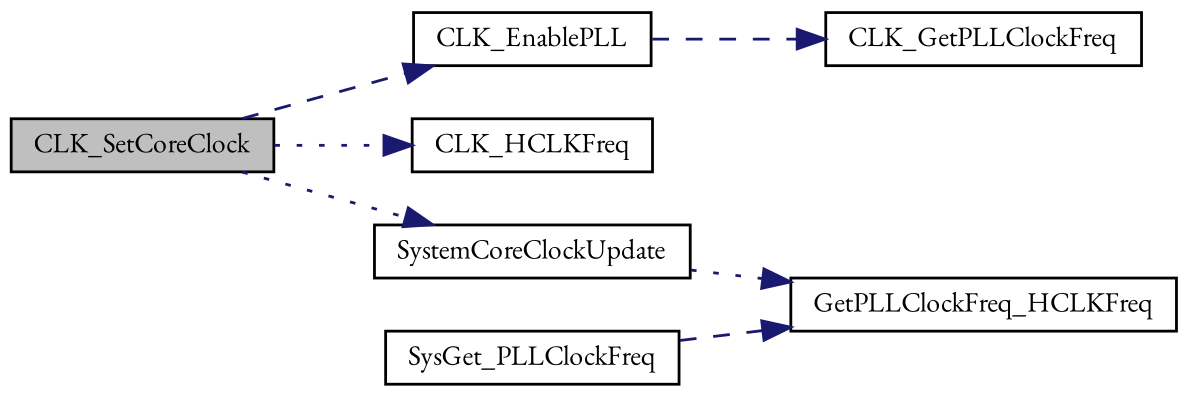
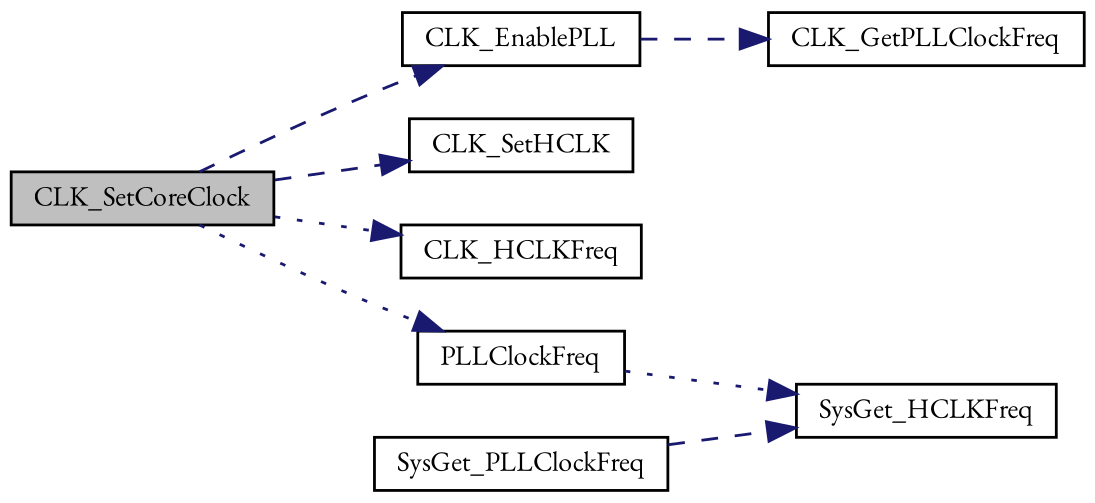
  digraph {
    fontname="EB Garamond"
    rankdir=LR
    node [color=black fillcolor=white fontname="EB Garamond" fontsize=10 shape=record style=filled]
    edge [color=midnightblue fontname="EB Garamond" fontsize=10 labelfontname=Helvetica labelfontsize=10 style=dashed]
    n1 [fillcolor=grey75 fontcolor=black height=0.2 label=CLK_SetCoreClock width=0.4]
    n2 [height=0.2 label=CLK_EnablePLL width=0.4]
+   n3 [height=0.2 label=CLK_SetHCLK width=0.4]
    n4 [height=0.2 label=CLK_HCLKFreq width=0.4]
-   n5 [height=0.2 label=SystemCoreClockUpdate width=0.4]
+   n5 [height=0.2 label=PLLClockFreq width=0.4]
    n6 [height=0.2 label=CLK_GetPLLClockFreq width=0.4]
-   n7 [height=0.2 label=GetPLLClockFreq_HCLKFreq width=0.4]
+   n7 [height=0.2 label=SysGet_HCLKFreq width=0.4]
    n8 [height=0.2 label=SysGet_PLLClockFreq width=0.4]
    n1 -> n2
+   n1 -> n3
    n1 -> n4 [style=dotted]
    n1 -> n5 [style=dotted]
    n2 -> n6
    n5 -> n7 [style=dotted]
    n8 -> n7
  }
